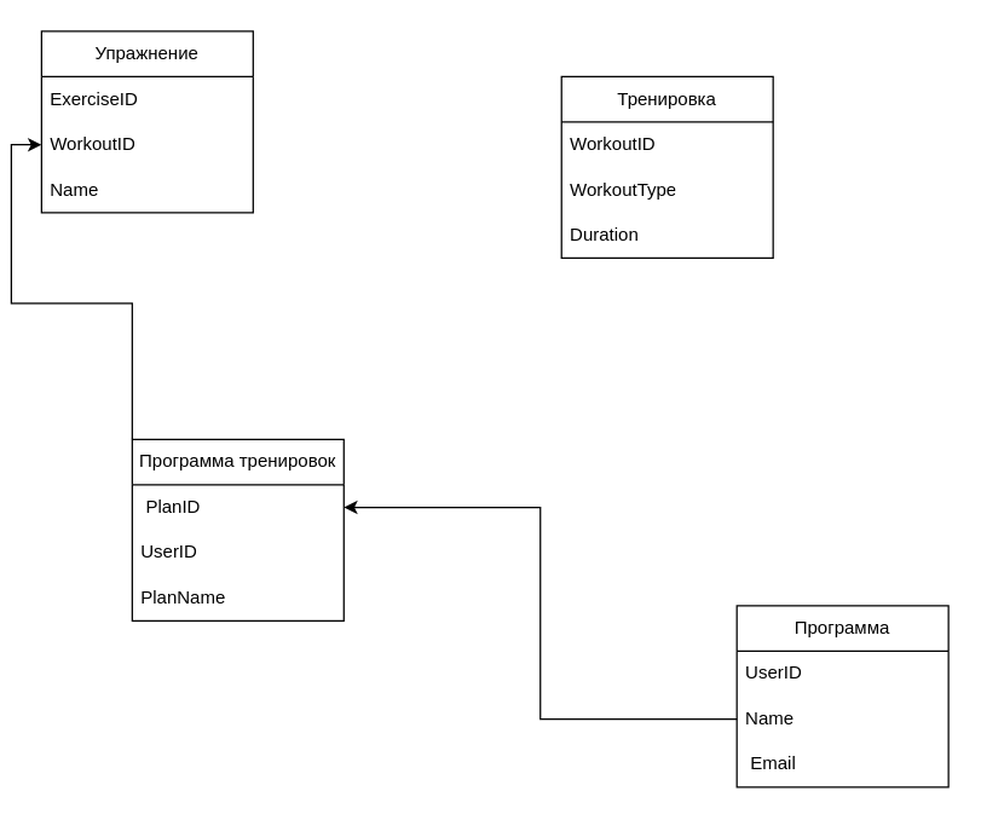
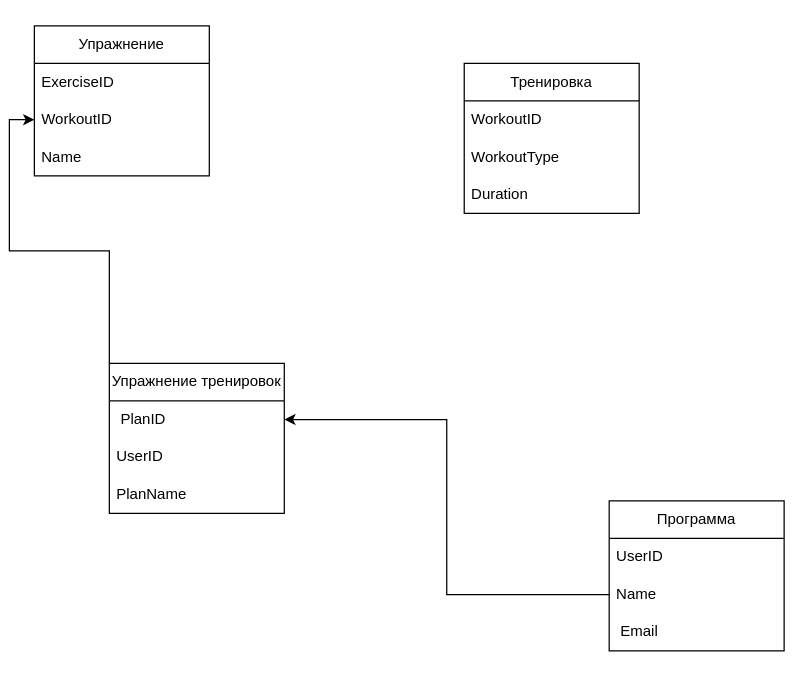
  <mxCell id="0" />
  <mxCell id="1" parent="0" />
  <mxCell id="2" value="Программа" style="swimlane;fontStyle=0;childLayout=stackLayout;horizontal=1;startSize=30;horizontalStack=0;resizeParent=1;resizeParentMax=0;resizeLast=0;collapsible=1;marginBottom=0;whiteSpace=wrap;html=1;" vertex="1" parent="1"><mxGeometry x="480" y="400" width="140" height="120" as="geometry" /></mxCell>
  <mxCell id="3" value="UserID" style="text;strokeColor=none;fillColor=none;align=left;verticalAlign=middle;spacingLeft=4;spacingRight=4;overflow=hidden;points=[[0,0.5],[1,0.5]];portConstraint=eastwest;rotatable=0;whiteSpace=wrap;html=1;" vertex="1" parent="2"><mxGeometry y="30" width="140" height="30" as="geometry" /></mxCell>
  <mxCell id="4" value="Name" style="text;strokeColor=none;fillColor=none;align=left;verticalAlign=middle;spacingLeft=4;spacingRight=4;overflow=hidden;points=[[0,0.5],[1,0.5]];portConstraint=eastwest;rotatable=0;whiteSpace=wrap;html=1;" vertex="1" parent="2"><mxGeometry y="60" width="140" height="30" as="geometry" /></mxCell>
  <mxCell id="5" value="&amp;nbsp;Email" style="text;strokeColor=none;fillColor=none;align=left;verticalAlign=middle;spacingLeft=4;spacingRight=4;overflow=hidden;points=[[0,0.5],[1,0.5]];portConstraint=eastwest;rotatable=0;whiteSpace=wrap;html=1;" vertex="1" parent="2"><mxGeometry y="90" width="140" height="30" as="geometry" /></mxCell>
  <mxCell id="6" value="Тренировка" style="swimlane;fontStyle=0;childLayout=stackLayout;horizontal=1;startSize=30;horizontalStack=0;resizeParent=1;resizeParentMax=0;resizeLast=0;collapsible=1;marginBottom=0;whiteSpace=wrap;html=1;" vertex="1" parent="1"><mxGeometry x="364" y="50" width="140" height="120" as="geometry" /></mxCell>
  <mxCell id="7" value="WorkoutID" style="text;strokeColor=none;fillColor=none;align=left;verticalAlign=middle;spacingLeft=4;spacingRight=4;overflow=hidden;points=[[0,0.5],[1,0.5]];portConstraint=eastwest;rotatable=0;whiteSpace=wrap;html=1;" vertex="1" parent="6"><mxGeometry y="30" width="140" height="30" as="geometry" /></mxCell>
  <mxCell id="8" value="WorkoutType" style="text;strokeColor=none;fillColor=none;align=left;verticalAlign=middle;spacingLeft=4;spacingRight=4;overflow=hidden;points=[[0,0.5],[1,0.5]];portConstraint=eastwest;rotatable=0;whiteSpace=wrap;html=1;" vertex="1" parent="6"><mxGeometry y="60" width="140" height="30" as="geometry" /></mxCell>
  <mxCell id="9" value="Duration" style="text;strokeColor=none;fillColor=none;align=left;verticalAlign=middle;spacingLeft=4;spacingRight=4;overflow=hidden;points=[[0,0.5],[1,0.5]];portConstraint=eastwest;rotatable=0;whiteSpace=wrap;html=1;" vertex="1" parent="6"><mxGeometry y="90" width="140" height="30" as="geometry" /></mxCell>
  <mxCell id="10" value="Упражнение" style="swimlane;fontStyle=0;childLayout=stackLayout;horizontal=1;startSize=30;horizontalStack=0;resizeParent=1;resizeParentMax=0;resizeLast=0;collapsible=1;marginBottom=0;whiteSpace=wrap;html=1;" vertex="1" parent="1"><mxGeometry x="20" y="20" width="140" height="120" as="geometry" /></mxCell>
  <mxCell id="11" value="ExerciseID" style="text;strokeColor=none;fillColor=none;align=left;verticalAlign=middle;spacingLeft=4;spacingRight=4;overflow=hidden;points=[[0,0.5],[1,0.5]];portConstraint=eastwest;rotatable=0;whiteSpace=wrap;html=1;" vertex="1" parent="10"><mxGeometry y="30" width="140" height="30" as="geometry" /></mxCell>
  <mxCell id="12" value="WorkoutID" style="text;strokeColor=none;fillColor=none;align=left;verticalAlign=middle;spacingLeft=4;spacingRight=4;overflow=hidden;points=[[0,0.5],[1,0.5]];portConstraint=eastwest;rotatable=0;whiteSpace=wrap;html=1;" vertex="1" parent="10"><mxGeometry y="60" width="140" height="30" as="geometry" /></mxCell>
  <mxCell id="13" value="Name" style="text;strokeColor=none;fillColor=none;align=left;verticalAlign=middle;spacingLeft=4;spacingRight=4;overflow=hidden;points=[[0,0.5],[1,0.5]];portConstraint=eastwest;rotatable=0;whiteSpace=wrap;html=1;" vertex="1" parent="10"><mxGeometry y="90" width="140" height="30" as="geometry" /></mxCell>
  <mxCell id="14" style="edgeStyle=orthogonalEdgeStyle;rounded=0;orthogonalLoop=1;jettySize=auto;html=1;exitX=0;exitY=0;exitDx=0;exitDy=0;entryX=0;entryY=0.5;entryDx=0;entryDy=0;" edge="1" parent="1" source="15" target="12"><mxGeometry relative="1" as="geometry" /></mxCell>
- <mxCell id="15" value="Программа тренировок" style="swimlane;fontStyle=0;childLayout=stackLayout;horizontal=1;startSize=30;horizontalStack=0;resizeParent=1;resizeParentMax=0;resizeLast=0;collapsible=1;marginBottom=0;whiteSpace=wrap;html=1;" vertex="1" parent="1"><mxGeometry x="80" y="290" width="140" height="120" as="geometry" /></mxCell>
+ <mxCell id="15" value="Упражнение тренировок" style="swimlane;fontStyle=0;childLayout=stackLayout;horizontal=1;startSize=30;horizontalStack=0;resizeParent=1;resizeParentMax=0;resizeLast=0;collapsible=1;marginBottom=0;whiteSpace=wrap;html=1;" vertex="1" parent="1"><mxGeometry x="80" y="290" width="140" height="120" as="geometry" /></mxCell>
  <mxCell id="16" value="&amp;nbsp;PlanID" style="text;strokeColor=none;fillColor=none;align=left;verticalAlign=middle;spacingLeft=4;spacingRight=4;overflow=hidden;points=[[0,0.5],[1,0.5]];portConstraint=eastwest;rotatable=0;whiteSpace=wrap;html=1;" vertex="1" parent="15"><mxGeometry y="30" width="140" height="30" as="geometry" /></mxCell>
  <mxCell id="17" value="UserID" style="text;strokeColor=none;fillColor=none;align=left;verticalAlign=middle;spacingLeft=4;spacingRight=4;overflow=hidden;points=[[0,0.5],[1,0.5]];portConstraint=eastwest;rotatable=0;whiteSpace=wrap;html=1;" vertex="1" parent="15"><mxGeometry y="60" width="140" height="30" as="geometry" /></mxCell>
  <mxCell id="18" value="PlanName" style="text;strokeColor=none;fillColor=none;align=left;verticalAlign=middle;spacingLeft=4;spacingRight=4;overflow=hidden;points=[[0,0.5],[1,0.5]];portConstraint=eastwest;rotatable=0;whiteSpace=wrap;html=1;" vertex="1" parent="15"><mxGeometry y="90" width="140" height="30" as="geometry" /></mxCell>
  <mxCell id="19" style="edgeStyle=orthogonalEdgeStyle;rounded=0;orthogonalLoop=1;jettySize=auto;html=1;entryX=1;entryY=0.5;entryDx=0;entryDy=0;" edge="1" parent="1" source="4" target="16"><mxGeometry relative="1" as="geometry" /></mxCell>
